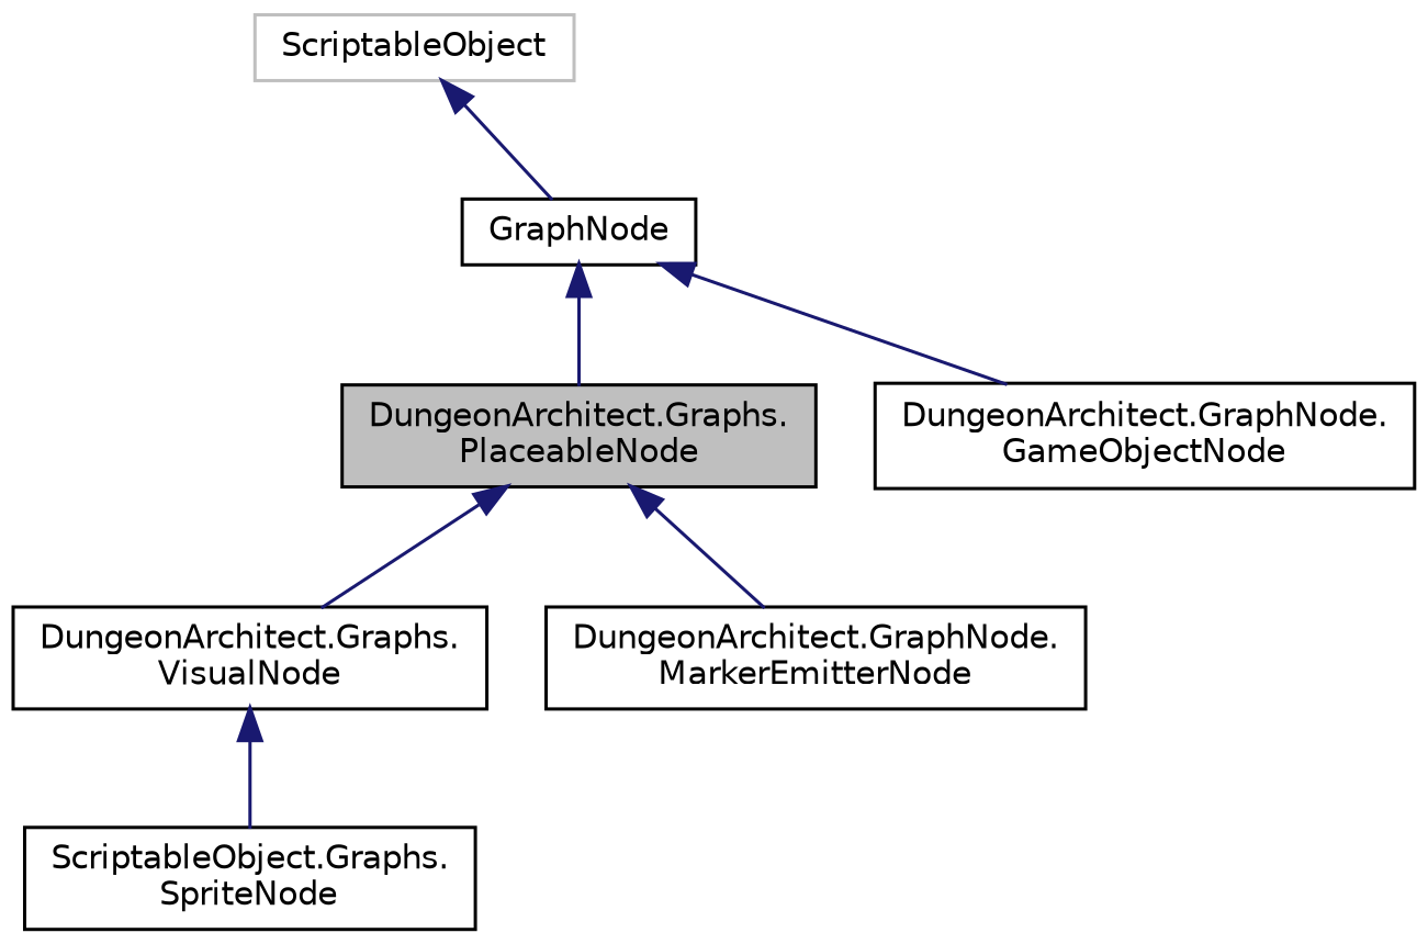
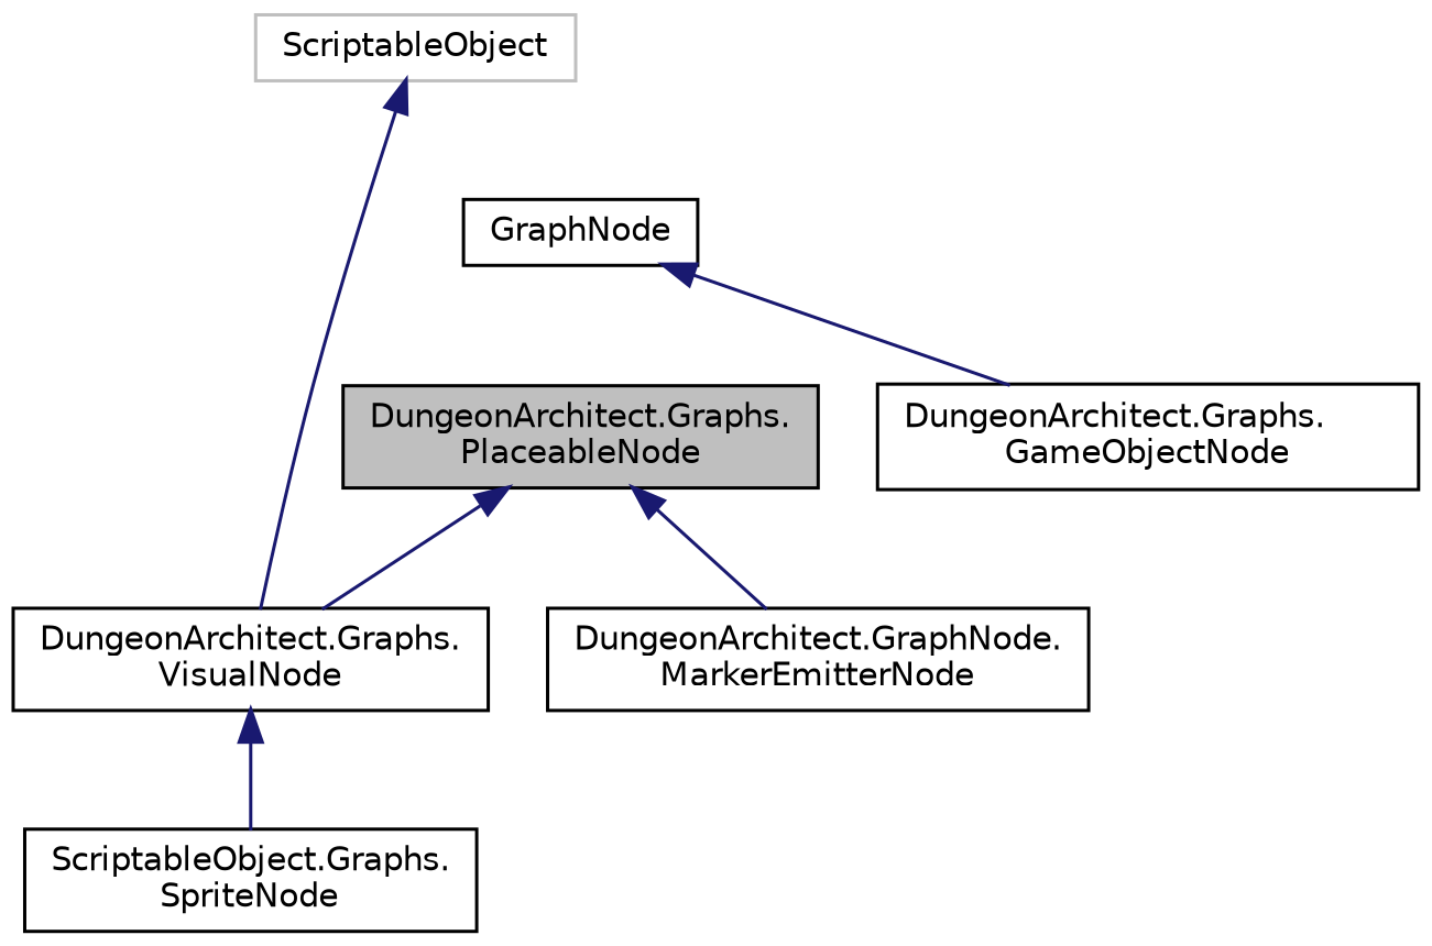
  digraph {
    node [color=black fillcolor=white fontname=Helvetica fontsize=10 shape=record style=filled]
    edge [color=midnightblue dir=back fontname=Helvetica fontsize=10 labelfontname=Helvetica labelfontsize=10 style=solid]
    n1 [fillcolor=grey75 fontcolor=black height=0.2 label="DungeonArchitect.Graphs.\lPlaceableNode" width=0.4]
    n2 [height=0.2 label="DungeonArchitect.GraphNode.\lMarkerEmitterNode" width=0.4]
    n3 [height=0.2 label="DungeonArchitect.Graphs.\lVisualNode" width=0.4]
    n4 [height=0.2 label="ScriptableObject.Graphs.\lSpriteNode" width=0.4]
    n5 [height=0.2 label=GraphNode width=0.4]
-   n6 [height=0.2 label="DungeonArchitect.GraphNode.\lGameObjectNode" width=0.4]
+   n6 [height=0.2 label="DungeonArchitect.Graphs.\lGameObjectNode" width=0.4]
    n7 [color=grey75 height=0.2 label=ScriptableObject width=0.4]
    n1 -> n2
    n1 -> n3
    n3 -> n4
-   n5 -> n1
    n5 -> n6
-   n7 -> n5
+   n7 -> n3
  }
